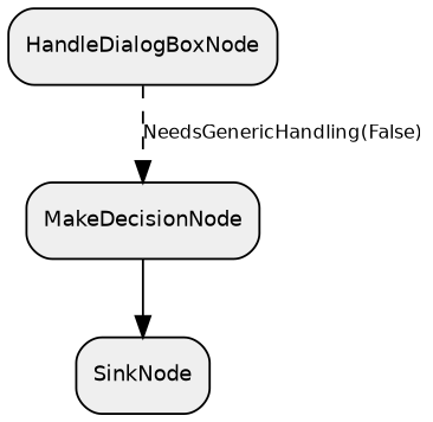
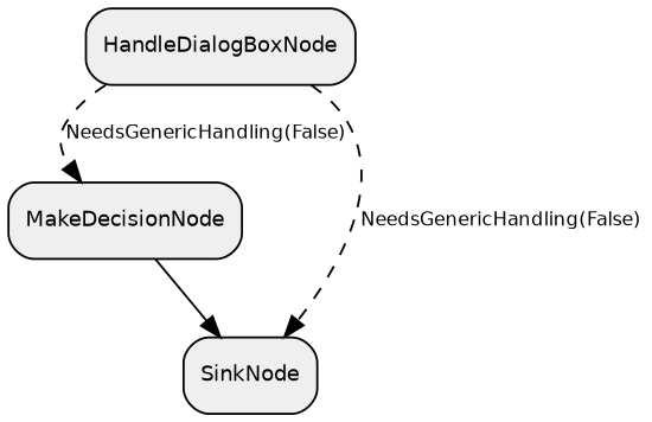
  digraph {
    compound=true
    rankdir=TB
    node [fillcolor="#EFEFEF" fontname=Helvetica fontsize=10 shape=box style="rounded,filled"]
    edge [fontname=Helvetica fontsize=9 style=dashed]
    n1 [label=HandleDialogBoxNode]
    n2 [label=MakeDecisionNode]
    n3 [label=SinkNode]
    n1 -> n2 [label="NeedsGenericHandling(False)"]
+   n1 -> n3 [label="NeedsGenericHandling(False)"]
    n2 -> n3 [style=solid]
  }
